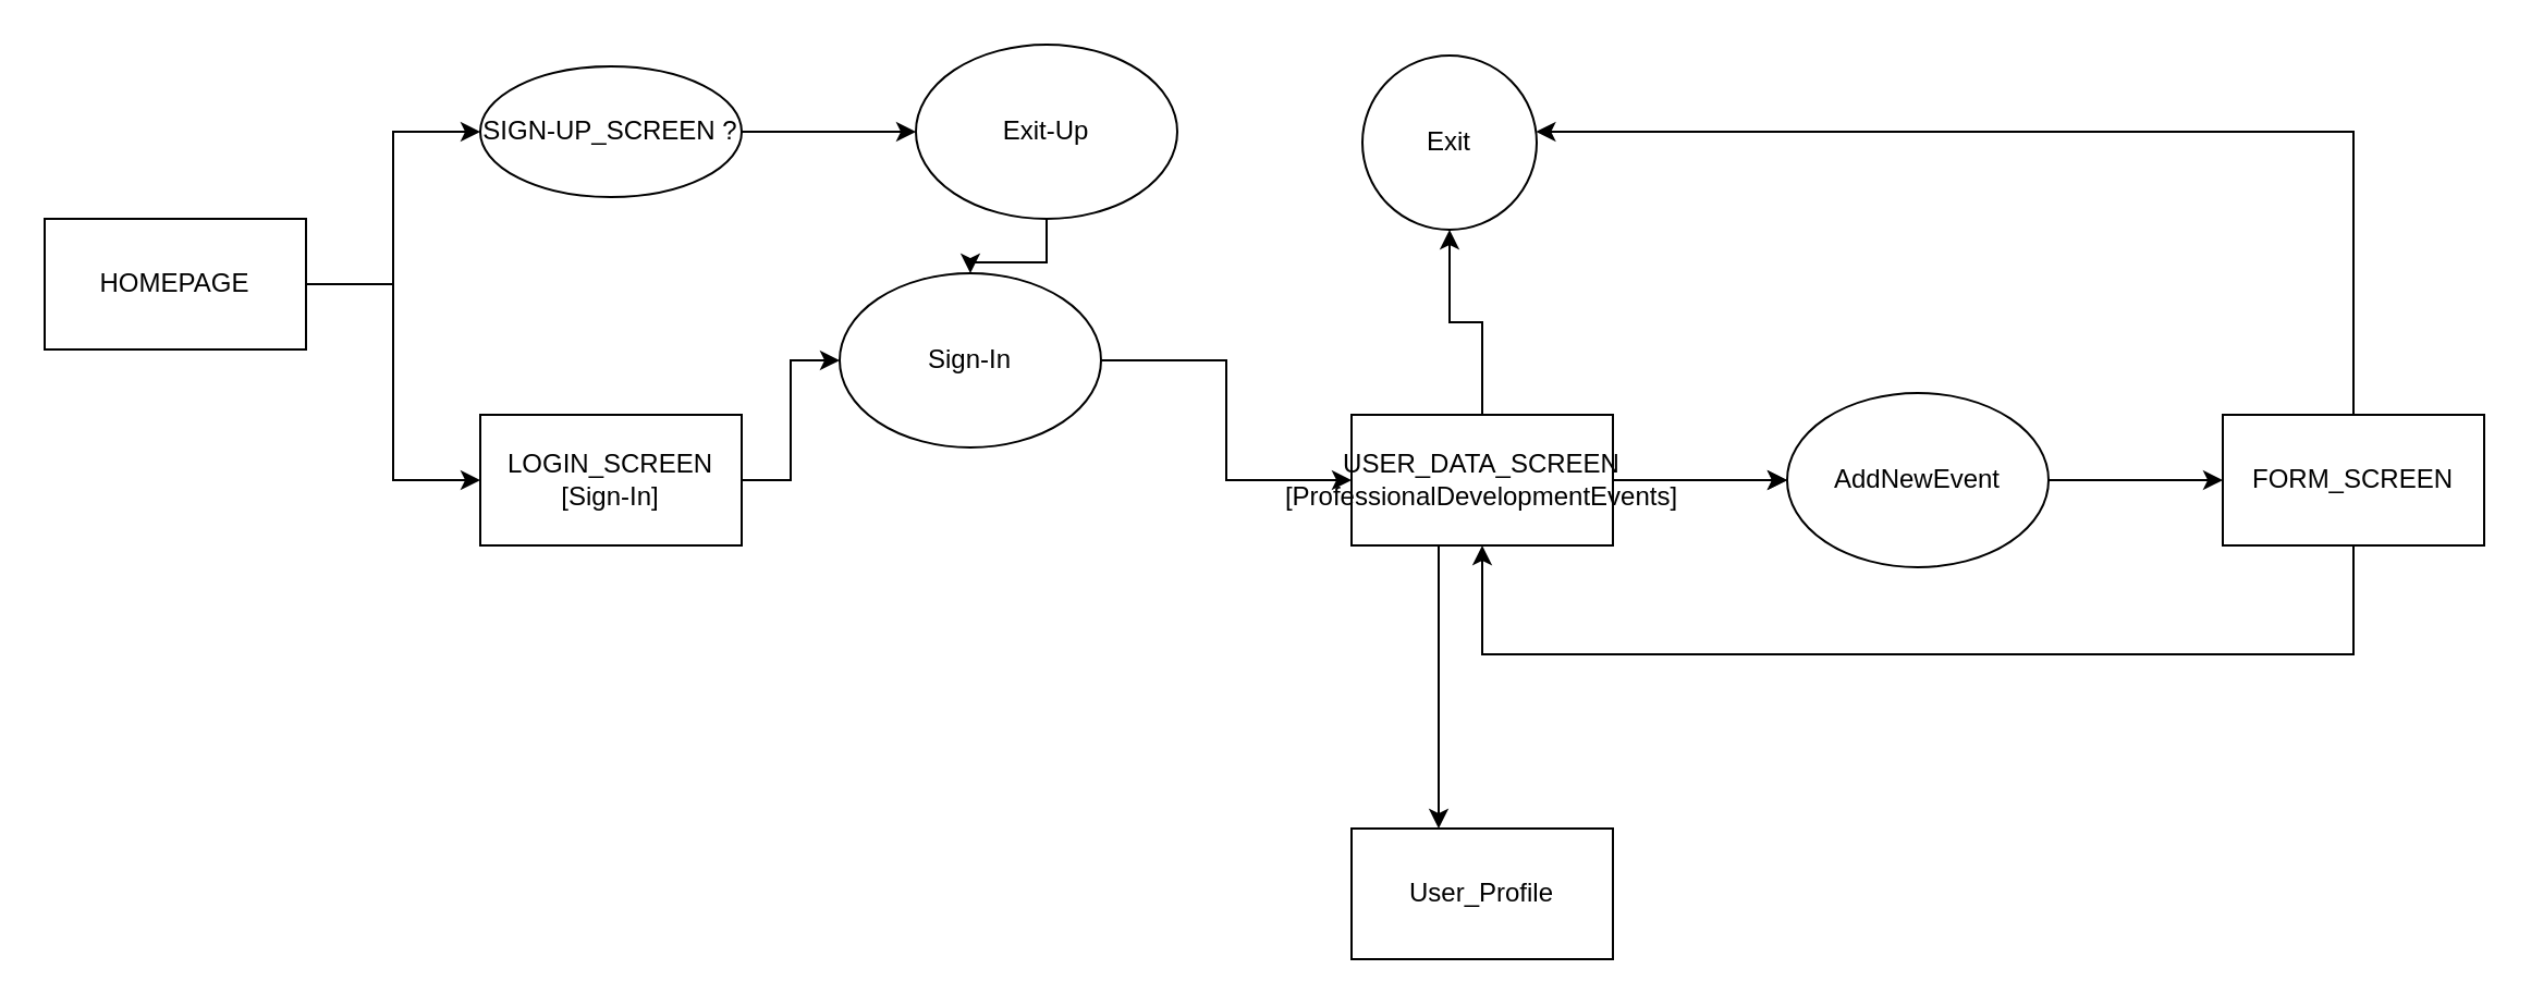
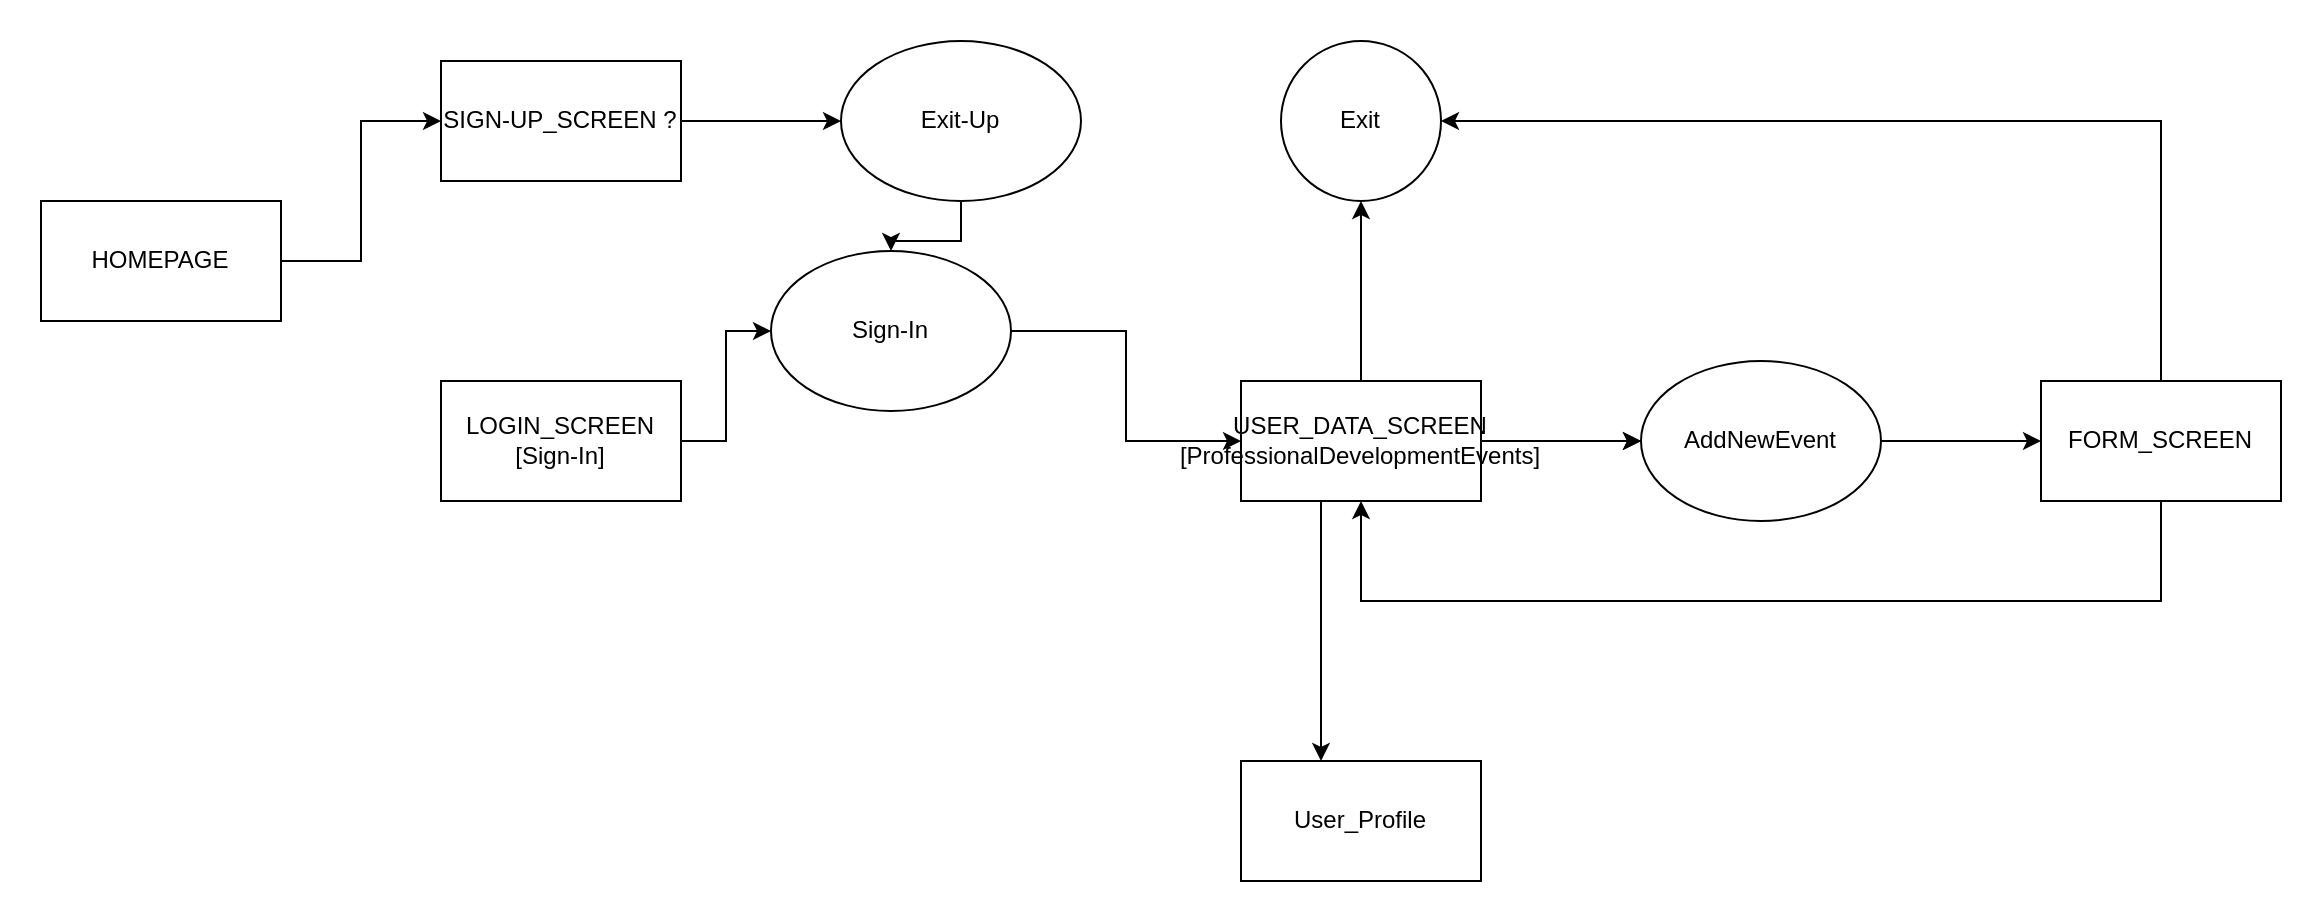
  <mxCell id="0" />
  <mxCell id="1" parent="0" />
- <mxCell id="2" style="edgeStyle=orthogonalEdgeStyle;rounded=0;orthogonalLoop=1;jettySize=auto;html=1;" parent="1" source="4" target="14" edge="1"><mxGeometry relative="1" as="geometry"><Array as="points"><mxPoint x="180" y="130" /><mxPoint x="180" y="220" /></Array></mxGeometry></mxCell>
  <mxCell id="3" style="edgeStyle=orthogonalEdgeStyle;rounded=0;orthogonalLoop=1;jettySize=auto;html=1;" parent="1" source="4" target="16" edge="1"><mxGeometry relative="1" as="geometry"><Array as="points"><mxPoint x="180" y="130" /><mxPoint x="180" y="60" /></Array></mxGeometry></mxCell>
  <mxCell id="4" value="HOMEPAGE" style="rounded=0;whiteSpace=wrap;html=1;" parent="1" vertex="1"><mxGeometry x="20" y="100" width="120" height="60" as="geometry" /></mxCell>
- <mxCell id="5" value="Exit" style="ellipse;whiteSpace=wrap;html=1;aspect=fixed;" parent="1" vertex="1"><mxGeometry x="625" y="25" width="80" height="80" as="geometry" /></mxCell>
+ <mxCell id="5" value="Exit" style="ellipse;whiteSpace=wrap;html=1;aspect=fixed;" parent="1" vertex="1"><mxGeometry x="640" y="20" width="80" height="80" as="geometry" /></mxCell>
  <mxCell id="6" style="edgeStyle=orthogonalEdgeStyle;rounded=0;orthogonalLoop=1;jettySize=auto;html=1;" parent="1" source="7" target="21" edge="1"><mxGeometry relative="1" as="geometry" /></mxCell>
  <mxCell id="7" value="Sign-In" style="ellipse;whiteSpace=wrap;html=1;" parent="1" vertex="1"><mxGeometry x="385" y="125" width="120" height="80" as="geometry" /></mxCell>
  <mxCell id="8" style="edgeStyle=orthogonalEdgeStyle;rounded=0;orthogonalLoop=1;jettySize=auto;html=1;" parent="1" source="9" target="7" edge="1"><mxGeometry relative="1" as="geometry" /></mxCell>
  <mxCell id="9" value="Exit-Up" style="ellipse;whiteSpace=wrap;html=1;" parent="1" vertex="1"><mxGeometry x="420" y="20" width="120" height="80" as="geometry" /></mxCell>
  <mxCell id="10" style="edgeStyle=orthogonalEdgeStyle;rounded=0;orthogonalLoop=1;jettySize=auto;html=1;" parent="1" source="12" target="21" edge="1"><mxGeometry relative="1" as="geometry"><Array as="points"><mxPoint x="1080" y="300" /><mxPoint x="680" y="300" /></Array></mxGeometry></mxCell>
  <mxCell id="11" style="edgeStyle=orthogonalEdgeStyle;rounded=0;orthogonalLoop=1;jettySize=auto;html=1;" parent="1" source="12" target="5" edge="1"><mxGeometry relative="1" as="geometry"><Array as="points"><mxPoint x="1080" y="60" /></Array></mxGeometry></mxCell>
  <mxCell id="12" value="&lt;span&gt;FORM_SCREEN&lt;/span&gt;" style="rounded=0;whiteSpace=wrap;html=1;" parent="1" vertex="1"><mxGeometry x="1020" y="190" width="120" height="60" as="geometry" /></mxCell>
  <mxCell id="13" style="edgeStyle=orthogonalEdgeStyle;rounded=0;orthogonalLoop=1;jettySize=auto;html=1;" parent="1" source="14" target="7" edge="1"><mxGeometry relative="1" as="geometry" /></mxCell>
  <mxCell id="14" value="LOGIN_SCREEN&lt;br&gt;[Sign-In]" style="rounded=0;whiteSpace=wrap;html=1;" parent="1" vertex="1"><mxGeometry x="220" y="190" width="120" height="60" as="geometry" /></mxCell>
  <mxCell id="15" style="edgeStyle=orthogonalEdgeStyle;rounded=0;orthogonalLoop=1;jettySize=auto;html=1;" parent="1" source="16" target="9" edge="1"><mxGeometry relative="1" as="geometry" /></mxCell>
- <mxCell id="16" value="SIGN-UP_SCREEN ?" style="ellipse;whiteSpace=wrap;html=1;" parent="1" vertex="1"><mxGeometry x="220" y="30" width="120" height="60" as="geometry" /></mxCell>
+ <mxCell id="16" value="SIGN-UP_SCREEN ?" style="rounded=0;whiteSpace=wrap;html=1;" parent="1" vertex="1"><mxGeometry x="220" y="30" width="120" height="60" as="geometry" /></mxCell>
  <mxCell id="17" style="edgeStyle=orthogonalEdgeStyle;rounded=0;orthogonalLoop=1;jettySize=auto;html=1;" parent="1" source="21" target="23" edge="1"><mxGeometry relative="1" as="geometry" /></mxCell>
  <mxCell id="18" style="edgeStyle=orthogonalEdgeStyle;rounded=0;orthogonalLoop=1;jettySize=auto;html=1;" parent="1" source="21" target="5" edge="1"><mxGeometry relative="1" as="geometry" /></mxCell>
  <mxCell id="19" style="edgeStyle=orthogonalEdgeStyle;rounded=0;orthogonalLoop=1;jettySize=auto;html=1;" edge="1" parent="1" source="21" target="24"><mxGeometry relative="1" as="geometry"><Array as="points"><mxPoint x="660" y="310" /><mxPoint x="660" y="310" /></Array></mxGeometry></mxCell>
  <mxCell id="20" value="" style="edgeStyle=orthogonalEdgeStyle;rounded=0;orthogonalLoop=1;jettySize=auto;html=1;" edge="1" parent="1" source="21" target="23"><mxGeometry relative="1" as="geometry" /></mxCell>
  <mxCell id="21" value="USER_DATA_SCREEN&lt;br&gt;[ProfessionalDevelopmentEvents]" style="rounded=0;whiteSpace=wrap;html=1;" parent="1" vertex="1"><mxGeometry x="620" y="190" width="120" height="60" as="geometry" /></mxCell>
  <mxCell id="22" style="edgeStyle=orthogonalEdgeStyle;rounded=0;orthogonalLoop=1;jettySize=auto;html=1;" parent="1" source="23" target="12" edge="1"><mxGeometry relative="1" as="geometry" /></mxCell>
  <mxCell id="23" value="AddNewEvent" style="ellipse;whiteSpace=wrap;html=1;" parent="1" vertex="1"><mxGeometry x="820" y="180" width="120" height="80" as="geometry" /></mxCell>
  <mxCell id="24" value="User_Profile" style="rounded=0;whiteSpace=wrap;html=1;" vertex="1" parent="1"><mxGeometry x="620" y="380" width="120" height="60" as="geometry" /></mxCell>
